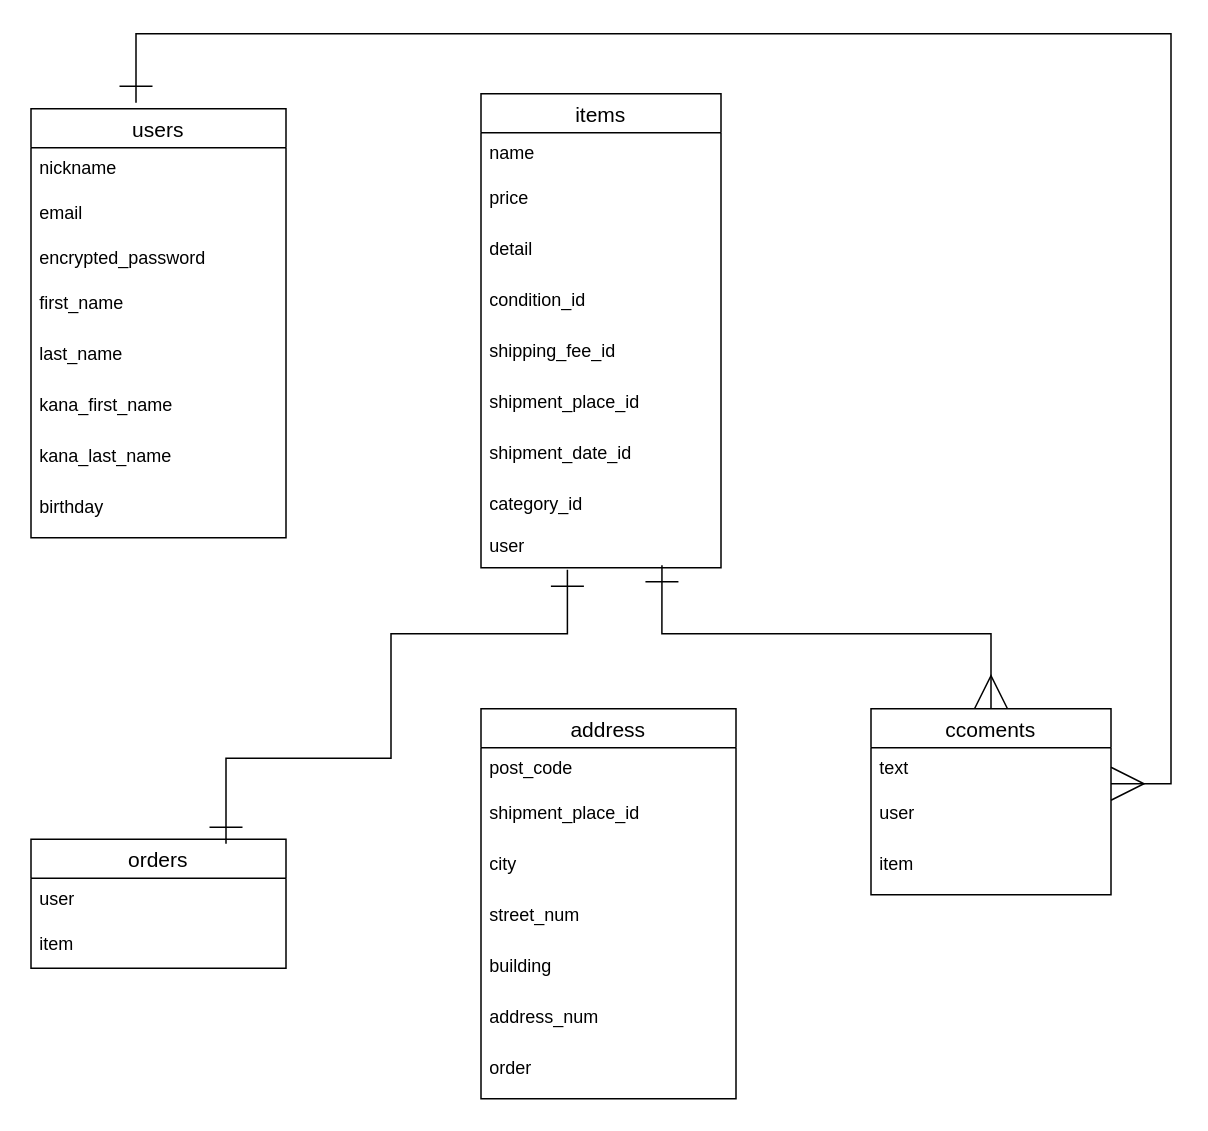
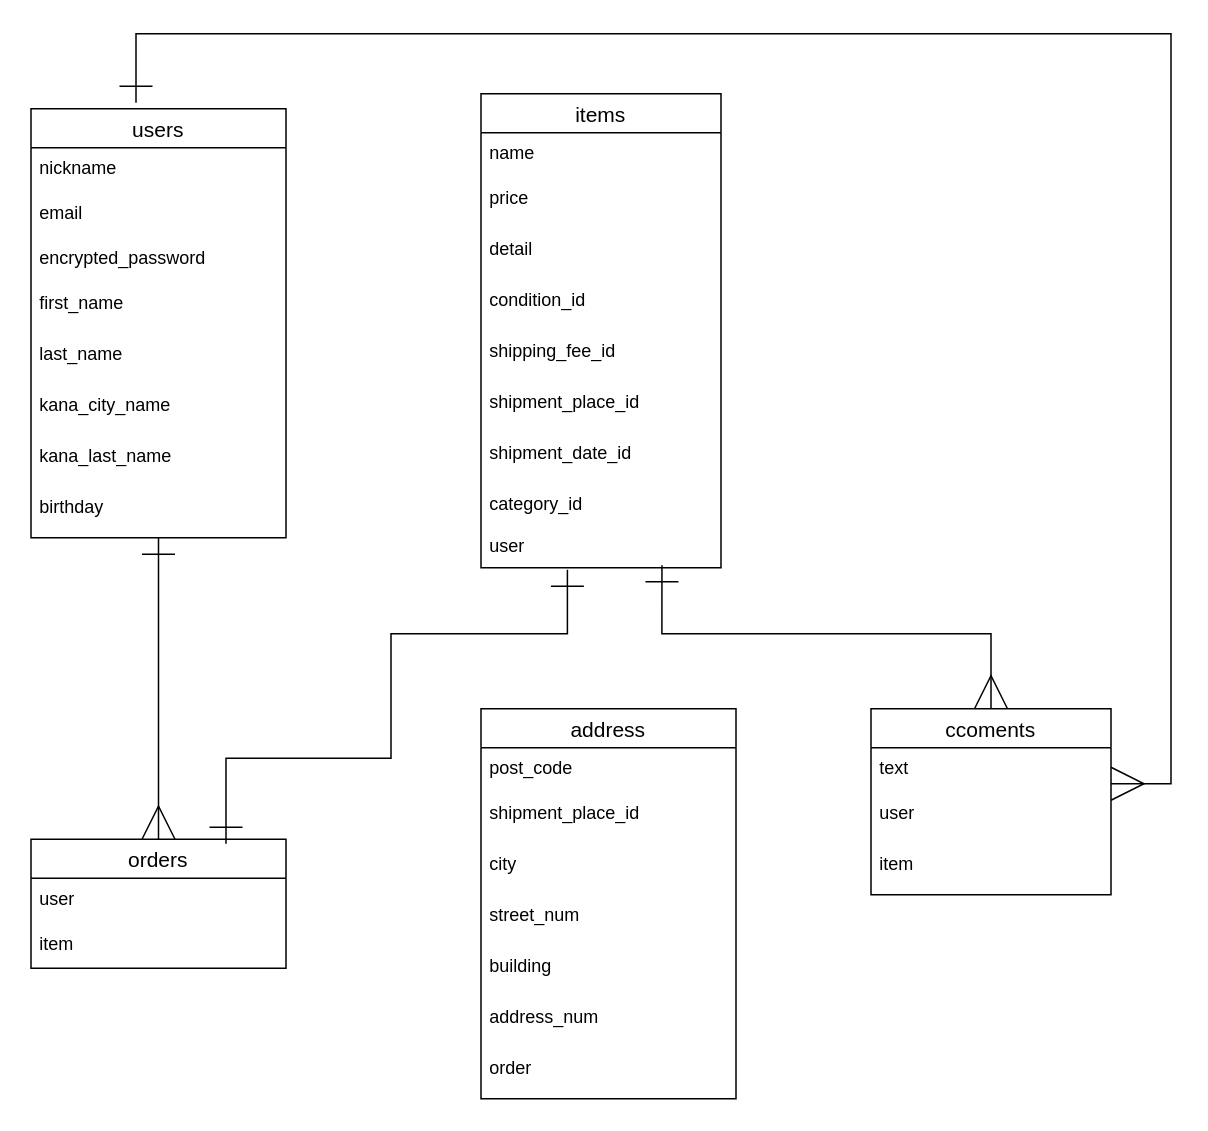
  <mxCell id="0" />
  <mxCell id="1" parent="0" />
+ <mxCell id="2" style="edgeStyle=orthogonalEdgeStyle;rounded=0;orthogonalLoop=1;jettySize=auto;html=1;startArrow=ERone;startFill=0;endArrow=ERmany;endFill=0;entryX=0.5;entryY=0;entryDx=0;entryDy=0;endSize=20;targetPerimeterSpacing=0;startSize=20;" edge="1" parent="1" source="3" target="22"><mxGeometry relative="1" as="geometry"><mxPoint x="105" y="420" as="targetPoint" /><Array as="points"><mxPoint x="105" y="400" /><mxPoint x="105" y="400" /></Array></mxGeometry></mxCell>
  <mxCell id="3" value="users" style="swimlane;fontStyle=0;childLayout=stackLayout;horizontal=1;startSize=26;horizontalStack=0;resizeParent=1;resizeParentMax=0;resizeLast=0;collapsible=1;marginBottom=0;align=center;fontSize=14;" vertex="1" parent="1"><mxGeometry x="20" y="70" width="170" height="286" as="geometry" /></mxCell>
  <mxCell id="4" value="nickname&#10;&#10;" style="text;strokeColor=none;fillColor=none;spacingLeft=4;spacingRight=4;overflow=hidden;rotatable=0;points=[[0,0.5],[1,0.5]];portConstraint=eastwest;fontSize=12;" vertex="1" parent="3"><mxGeometry y="26" width="170" height="30" as="geometry" /></mxCell>
  <mxCell id="5" value="email" style="text;strokeColor=none;fillColor=none;spacingLeft=4;spacingRight=4;overflow=hidden;rotatable=0;points=[[0,0.5],[1,0.5]];portConstraint=eastwest;fontSize=12;" vertex="1" parent="3"><mxGeometry y="56" width="170" height="30" as="geometry" /></mxCell>
  <mxCell id="6" value="encrypted_password" style="text;strokeColor=none;fillColor=none;spacingLeft=4;spacingRight=4;overflow=hidden;rotatable=0;points=[[0,0.5],[1,0.5]];portConstraint=eastwest;fontSize=12;" vertex="1" parent="3"><mxGeometry y="86" width="170" height="30" as="geometry" /></mxCell>
  <mxCell id="7" value="first_name" style="text;strokeColor=none;fillColor=none;spacingLeft=4;spacingRight=4;overflow=hidden;rotatable=0;points=[[0,0.5],[1,0.5]];portConstraint=eastwest;fontSize=12;" vertex="1" parent="3"><mxGeometry y="116" width="170" height="34" as="geometry" /></mxCell>
  <mxCell id="8" value="last_name&#10;" style="text;strokeColor=none;fillColor=none;spacingLeft=4;spacingRight=4;overflow=hidden;rotatable=0;points=[[0,0.5],[1,0.5]];portConstraint=eastwest;fontSize=12;" vertex="1" parent="3"><mxGeometry y="150" width="170" height="34" as="geometry" /></mxCell>
- <mxCell id="9" value="kana_first_name&#10;" style="text;strokeColor=none;fillColor=none;spacingLeft=4;spacingRight=4;overflow=hidden;rotatable=0;points=[[0,0.5],[1,0.5]];portConstraint=eastwest;fontSize=12;" vertex="1" parent="3"><mxGeometry y="184" width="170" height="34" as="geometry" /></mxCell>
+ <mxCell id="9" value="kana_city_name&#10;" style="text;strokeColor=none;fillColor=none;spacingLeft=4;spacingRight=4;overflow=hidden;rotatable=0;points=[[0,0.5],[1,0.5]];portConstraint=eastwest;fontSize=12;" vertex="1" parent="3"><mxGeometry y="184" width="170" height="34" as="geometry" /></mxCell>
  <mxCell id="10" value="kana_last_name" style="text;strokeColor=none;fillColor=none;spacingLeft=4;spacingRight=4;overflow=hidden;rotatable=0;points=[[0,0.5],[1,0.5]];portConstraint=eastwest;fontSize=12;" vertex="1" parent="3"><mxGeometry y="218" width="170" height="34" as="geometry" /></mxCell>
  <mxCell id="11" value="birthday" style="text;strokeColor=none;fillColor=none;spacingLeft=4;spacingRight=4;overflow=hidden;rotatable=0;points=[[0,0.5],[1,0.5]];portConstraint=eastwest;fontSize=12;" vertex="1" parent="3"><mxGeometry y="252" width="170" height="34" as="geometry" /></mxCell>
  <mxCell id="12" value="items" style="swimlane;fontStyle=0;childLayout=stackLayout;horizontal=1;startSize=26;horizontalStack=0;resizeParent=1;resizeParentMax=0;resizeLast=0;collapsible=1;marginBottom=0;align=center;fontSize=14;" vertex="1" parent="1"><mxGeometry x="320" y="60" width="160" height="316" as="geometry" /></mxCell>
  <mxCell id="13" value="name" style="text;strokeColor=none;fillColor=none;spacingLeft=4;spacingRight=4;overflow=hidden;rotatable=0;points=[[0,0.5],[1,0.5]];portConstraint=eastwest;fontSize=12;" vertex="1" parent="12"><mxGeometry y="26" width="160" height="30" as="geometry" /></mxCell>
  <mxCell id="14" value="price" style="text;strokeColor=none;fillColor=none;spacingLeft=4;spacingRight=4;overflow=hidden;rotatable=0;points=[[0,0.5],[1,0.5]];portConstraint=eastwest;fontSize=12;" vertex="1" parent="12"><mxGeometry y="56" width="160" height="34" as="geometry" /></mxCell>
  <mxCell id="15" value="detail" style="text;strokeColor=none;fillColor=none;spacingLeft=4;spacingRight=4;overflow=hidden;rotatable=0;points=[[0,0.5],[1,0.5]];portConstraint=eastwest;fontSize=12;" vertex="1" parent="12"><mxGeometry y="90" width="160" height="34" as="geometry" /></mxCell>
  <mxCell id="16" value="condition_id" style="text;strokeColor=none;fillColor=none;spacingLeft=4;spacingRight=4;overflow=hidden;rotatable=0;points=[[0,0.5],[1,0.5]];portConstraint=eastwest;fontSize=12;" vertex="1" parent="12"><mxGeometry y="124" width="160" height="34" as="geometry" /></mxCell>
  <mxCell id="17" value="shipping_fee_id" style="text;strokeColor=none;fillColor=none;spacingLeft=4;spacingRight=4;overflow=hidden;rotatable=0;points=[[0,0.5],[1,0.5]];portConstraint=eastwest;fontSize=12;" vertex="1" parent="12"><mxGeometry y="158" width="160" height="34" as="geometry" /></mxCell>
  <mxCell id="18" value="shipment_place_id" style="text;strokeColor=none;fillColor=none;spacingLeft=4;spacingRight=4;overflow=hidden;rotatable=0;points=[[0,0.5],[1,0.5]];portConstraint=eastwest;fontSize=12;" vertex="1" parent="12"><mxGeometry y="192" width="160" height="34" as="geometry" /></mxCell>
  <mxCell id="19" value="shipment_date_id" style="text;strokeColor=none;fillColor=none;spacingLeft=4;spacingRight=4;overflow=hidden;rotatable=0;points=[[0,0.5],[1,0.5]];portConstraint=eastwest;fontSize=12;" vertex="1" parent="12"><mxGeometry y="226" width="160" height="34" as="geometry" /></mxCell>
  <mxCell id="20" value="category_id" style="text;strokeColor=none;fillColor=none;spacingLeft=4;spacingRight=4;overflow=hidden;rotatable=0;points=[[0,0.5],[1,0.5]];portConstraint=eastwest;fontSize=12;" vertex="1" parent="12"><mxGeometry y="260" width="160" height="28" as="geometry" /></mxCell>
  <mxCell id="21" value="user" style="text;strokeColor=none;fillColor=none;spacingLeft=4;spacingRight=4;overflow=hidden;rotatable=0;points=[[0,0.5],[1,0.5]];portConstraint=eastwest;fontSize=12;" vertex="1" parent="12"><mxGeometry y="288" width="160" height="28" as="geometry" /></mxCell>
  <mxCell id="22" value="orders" style="swimlane;fontStyle=0;childLayout=stackLayout;horizontal=1;startSize=26;horizontalStack=0;resizeParent=1;resizeParentMax=0;resizeLast=0;collapsible=1;marginBottom=0;align=center;fontSize=14;" vertex="1" parent="1"><mxGeometry x="20" y="557" width="170" height="86" as="geometry" /></mxCell>
  <mxCell id="23" value="user" style="text;strokeColor=none;fillColor=none;spacingLeft=4;spacingRight=4;overflow=hidden;rotatable=0;points=[[0,0.5],[1,0.5]];portConstraint=eastwest;fontSize=12;" vertex="1" parent="22"><mxGeometry y="26" width="170" height="30" as="geometry" /></mxCell>
  <mxCell id="24" value="item" style="text;strokeColor=none;fillColor=none;spacingLeft=4;spacingRight=4;overflow=hidden;rotatable=0;points=[[0,0.5],[1,0.5]];portConstraint=eastwest;fontSize=12;" vertex="1" parent="22"><mxGeometry y="56" width="170" height="30" as="geometry" /></mxCell>
  <mxCell id="25" value="address" style="swimlane;fontStyle=0;childLayout=stackLayout;horizontal=1;startSize=26;horizontalStack=0;resizeParent=1;resizeParentMax=0;resizeLast=0;collapsible=1;marginBottom=0;align=center;fontSize=14;" vertex="1" parent="1"><mxGeometry x="320" y="470" width="170" height="260" as="geometry" /></mxCell>
  <mxCell id="26" value="post_code" style="text;strokeColor=none;fillColor=none;spacingLeft=4;spacingRight=4;overflow=hidden;rotatable=0;points=[[0,0.5],[1,0.5]];portConstraint=eastwest;fontSize=12;" vertex="1" parent="25"><mxGeometry y="26" width="170" height="30" as="geometry" /></mxCell>
  <mxCell id="27" value="shipment_place_id" style="text;strokeColor=none;fillColor=none;spacingLeft=4;spacingRight=4;overflow=hidden;rotatable=0;points=[[0,0.5],[1,0.5]];portConstraint=eastwest;fontSize=12;" vertex="1" parent="25"><mxGeometry y="56" width="170" height="34" as="geometry" /></mxCell>
  <mxCell id="28" value="city" style="text;strokeColor=none;fillColor=none;spacingLeft=4;spacingRight=4;overflow=hidden;rotatable=0;points=[[0,0.5],[1,0.5]];portConstraint=eastwest;fontSize=12;" vertex="1" parent="25"><mxGeometry y="90" width="170" height="34" as="geometry" /></mxCell>
  <mxCell id="29" value="street_num" style="text;strokeColor=none;fillColor=none;spacingLeft=4;spacingRight=4;overflow=hidden;rotatable=0;points=[[0,0.5],[1,0.5]];portConstraint=eastwest;fontSize=12;" vertex="1" parent="25"><mxGeometry y="124" width="170" height="34" as="geometry" /></mxCell>
  <mxCell id="30" value="building" style="text;strokeColor=none;fillColor=none;spacingLeft=4;spacingRight=4;overflow=hidden;rotatable=0;points=[[0,0.5],[1,0.5]];portConstraint=eastwest;fontSize=12;" vertex="1" parent="25"><mxGeometry y="158" width="170" height="34" as="geometry" /></mxCell>
  <mxCell id="31" value="address_num" style="text;strokeColor=none;fillColor=none;spacingLeft=4;spacingRight=4;overflow=hidden;rotatable=0;points=[[0,0.5],[1,0.5]];portConstraint=eastwest;fontSize=12;" vertex="1" parent="25"><mxGeometry y="192" width="170" height="34" as="geometry" /></mxCell>
  <mxCell id="32" value="order" style="text;strokeColor=none;fillColor=none;spacingLeft=4;spacingRight=4;overflow=hidden;rotatable=0;points=[[0,0.5],[1,0.5]];portConstraint=eastwest;fontSize=12;" vertex="1" parent="25"><mxGeometry y="226" width="170" height="34" as="geometry" /></mxCell>
  <mxCell id="33" style="edgeStyle=orthogonalEdgeStyle;rounded=0;orthogonalLoop=1;jettySize=auto;html=1;startArrow=ERone;startFill=0;startSize=20;endArrow=ERone;endFill=0;endSize=20;targetPerimeterSpacing=0;entryX=0.36;entryY=1.05;entryDx=0;entryDy=0;entryPerimeter=0;" edge="1" parent="1" target="21"><mxGeometry relative="1" as="geometry"><mxPoint x="376" y="360" as="targetPoint" /><mxPoint x="150" y="560" as="sourcePoint" /><Array as="points"><mxPoint x="150" y="503" /><mxPoint x="260" y="503" /><mxPoint x="260" y="420" /><mxPoint x="378" y="420" /></Array></mxGeometry></mxCell>
  <mxCell id="34" style="edgeStyle=orthogonalEdgeStyle;rounded=0;orthogonalLoop=1;jettySize=auto;html=1;startArrow=ERmany;startFill=0;startSize=20;endArrow=ERone;endFill=0;endSize=20;targetPerimeterSpacing=0;" edge="1" parent="1" source="36"><mxGeometry relative="1" as="geometry"><mxPoint x="90" y="66" as="targetPoint" /><Array as="points"><mxPoint x="780" y="520" /><mxPoint x="780" y="20" /><mxPoint x="90" y="20" /></Array></mxGeometry></mxCell>
  <mxCell id="35" style="edgeStyle=orthogonalEdgeStyle;rounded=0;orthogonalLoop=1;jettySize=auto;html=1;startArrow=ERmany;startFill=0;startSize=20;endArrow=ERone;endFill=0;endSize=20;targetPerimeterSpacing=0;entryX=0.754;entryY=0.943;entryDx=0;entryDy=0;entryPerimeter=0;" edge="1" parent="1" source="36" target="21"><mxGeometry relative="1" as="geometry"><mxPoint x="439" y="370" as="targetPoint" /><Array as="points"><mxPoint x="660" y="420" /><mxPoint x="441" y="420" /></Array></mxGeometry></mxCell>
  <mxCell id="36" value="ccoments" style="swimlane;fontStyle=0;childLayout=stackLayout;horizontal=1;startSize=26;horizontalStack=0;resizeParent=1;resizeParentMax=0;resizeLast=0;collapsible=1;marginBottom=0;align=center;fontSize=14;" vertex="1" parent="1"><mxGeometry x="580" y="470" width="160" height="124" as="geometry" /></mxCell>
  <mxCell id="37" value="text" style="text;strokeColor=none;fillColor=none;spacingLeft=4;spacingRight=4;overflow=hidden;rotatable=0;points=[[0,0.5],[1,0.5]];portConstraint=eastwest;fontSize=12;" vertex="1" parent="36"><mxGeometry y="26" width="160" height="30" as="geometry" /></mxCell>
  <mxCell id="38" value="user" style="text;strokeColor=none;fillColor=none;spacingLeft=4;spacingRight=4;overflow=hidden;rotatable=0;points=[[0,0.5],[1,0.5]];portConstraint=eastwest;fontSize=12;" vertex="1" parent="36"><mxGeometry y="56" width="160" height="34" as="geometry" /></mxCell>
  <mxCell id="39" value="item" style="text;strokeColor=none;fillColor=none;spacingLeft=4;spacingRight=4;overflow=hidden;rotatable=0;points=[[0,0.5],[1,0.5]];portConstraint=eastwest;fontSize=12;" vertex="1" parent="36"><mxGeometry y="90" width="160" height="34" as="geometry" /></mxCell>
